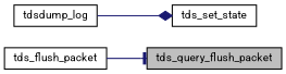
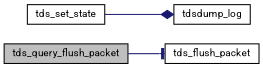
  digraph {
    fontname=Roboto
    rankdir=LR
    node [color=black fillcolor=white fontname=Roboto fontsize=10 shape=record style=filled]
    edge [color=midnightblue fontname=Roboto fontsize=10 labelfontname=Helvetica labelfontsize=10 style=solid]
    n1 [fillcolor=grey75 fontcolor=black height=0.2 label=tds_query_flush_packet width=0.4]
    n2 [height=0.2 label=tds_flush_packet width=0.4]
    n3 [height=0.2 label=tds_set_state width=0.4]
    n4 [height=0.2 label=tdsdump_log width=0.4]
-   n2 -> n1 [arrowhead=tee]
-   n4 -> n3 [arrowhead=diamond]
+   n1 -> n2 [arrowhead=tee]
+   n3 -> n4 [arrowhead=diamond]
  }
